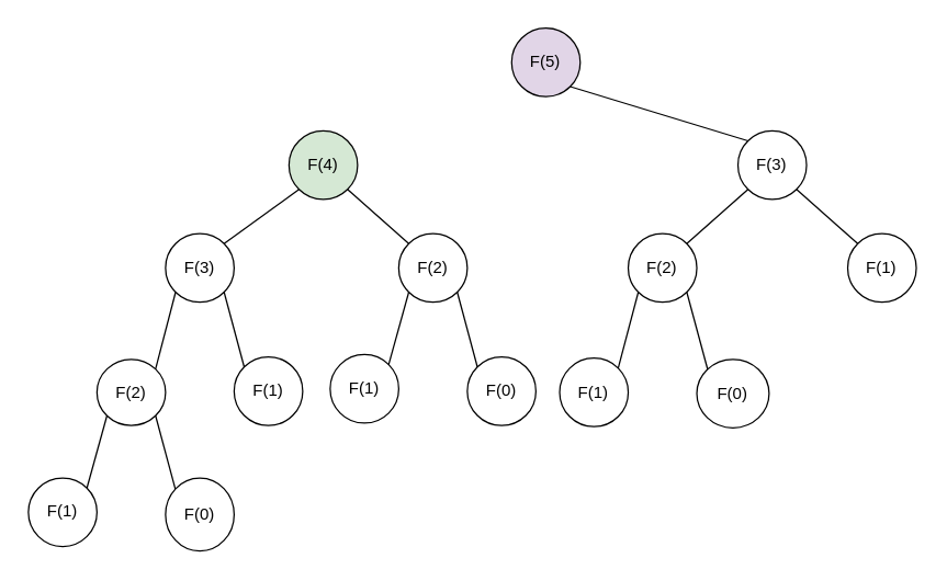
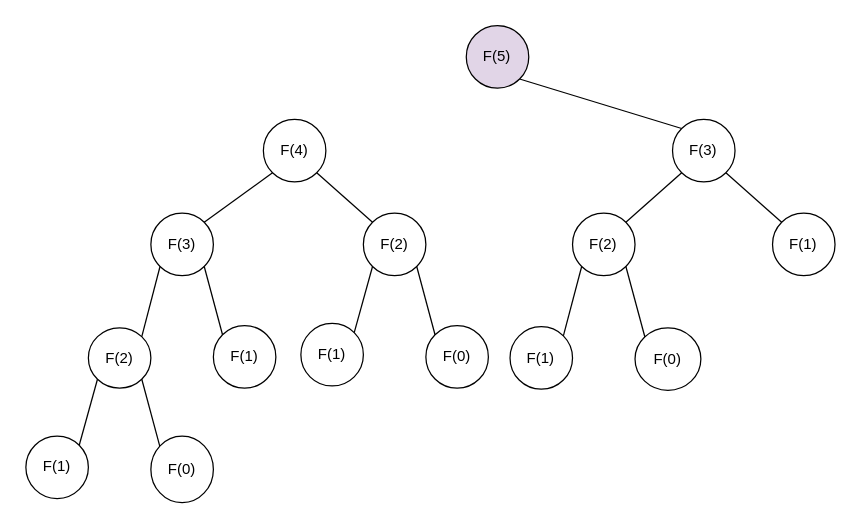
  <mxCell id="0" />
  <mxCell id="1" parent="0" />
  <mxCell id="2" style="rounded=0;orthogonalLoop=1;jettySize=auto;html=1;exitX=1;exitY=1;exitDx=0;exitDy=0;entryX=0;entryY=0;entryDx=0;entryDy=0;endArrow=none;endFill=0;" parent="1" source="3" target="10" edge="1"><mxGeometry relative="1" as="geometry"><mxPoint x="348.533" y="61.213" as="sourcePoint" /><mxPoint x="489.036" y="131.716" as="targetPoint" /></mxGeometry></mxCell>
  <mxCell id="3" value="F(5)" style="ellipse;whiteSpace=wrap;html=1;fillColor=#e1d5e7;" parent="1" vertex="1"><mxGeometry x="372.32" y="20" width="50" height="50" as="geometry" /></mxCell>
  <mxCell id="4" style="rounded=0;orthogonalLoop=1;jettySize=auto;html=1;exitX=1;exitY=1;exitDx=0;exitDy=0;entryX=0;entryY=0;entryDx=0;entryDy=0;endArrow=none;endFill=0;" parent="1" source="5" target="8" edge="1"><mxGeometry relative="1" as="geometry" /></mxCell>
- <mxCell id="5" value="F(4)" style="ellipse;whiteSpace=wrap;html=1;fillColor=#d5e8d4;" parent="1" vertex="1"><mxGeometry x="210" y="95" width="50" height="50" as="geometry" /></mxCell>
+ <mxCell id="5" value="F(4)" style="ellipse;whiteSpace=wrap;html=1;" parent="1" vertex="1"><mxGeometry x="210" y="95" width="50" height="50" as="geometry" /></mxCell>
  <mxCell id="6" value="F(3)" style="ellipse;whiteSpace=wrap;html=1;" parent="1" vertex="1"><mxGeometry x="120" y="170" width="50" height="50" as="geometry" /></mxCell>
  <mxCell id="7" value="" style="endArrow=none;html=1;rounded=0;entryX=0;entryY=1;entryDx=0;entryDy=0;exitX=1;exitY=0;exitDx=0;exitDy=0;" parent="1" source="6" target="5" edge="1"><mxGeometry width="50" height="50" relative="1" as="geometry"><mxPoint x="90" y="260" as="sourcePoint" /><mxPoint x="250" y="330" as="targetPoint" /></mxGeometry></mxCell>
  <mxCell id="8" value="F(2)" style="ellipse;whiteSpace=wrap;html=1;" parent="1" vertex="1"><mxGeometry x="290" y="170" width="50" height="50" as="geometry" /></mxCell>
  <mxCell id="9" style="rounded=0;orthogonalLoop=1;jettySize=auto;html=1;exitX=1;exitY=1;exitDx=0;exitDy=0;entryX=0;entryY=1;entryDx=0;entryDy=0;endArrow=none;endFill=0;" parent="1" source="10" target="13" edge="1"><mxGeometry relative="1" as="geometry" /></mxCell>
  <mxCell id="10" value="F(3)" style="ellipse;whiteSpace=wrap;html=1;" parent="1" vertex="1"><mxGeometry x="537.32" y="95" width="50" height="50" as="geometry" /></mxCell>
  <mxCell id="11" value="F(2)" style="ellipse;whiteSpace=wrap;html=1;" parent="1" vertex="1"><mxGeometry x="457.32" y="170" width="50" height="50" as="geometry" /></mxCell>
  <mxCell id="12" value="" style="endArrow=none;html=1;rounded=0;entryX=0;entryY=1;entryDx=0;entryDy=0;exitX=1;exitY=0;exitDx=0;exitDy=0;" parent="1" source="11" target="10" edge="1"><mxGeometry width="50" height="50" relative="1" as="geometry"><mxPoint x="517.32" y="250" as="sourcePoint" /><mxPoint x="677.32" y="320" as="targetPoint" /></mxGeometry></mxCell>
  <mxCell id="13" value="F(1)" style="ellipse;whiteSpace=wrap;html=1;direction=south;" parent="1" vertex="1"><mxGeometry x="617.32" y="170" width="50" height="50" as="geometry" /></mxCell>
  <mxCell id="14" style="rounded=0;orthogonalLoop=1;jettySize=auto;html=1;exitX=1;exitY=1;exitDx=0;exitDy=0;entryX=0;entryY=0;entryDx=0;entryDy=0;endArrow=none;endFill=0;" parent="1" source="6" target="15" edge="1"><mxGeometry relative="1" as="geometry"><mxPoint x="8.284" y="300.004" as="sourcePoint" /></mxGeometry></mxCell>
  <mxCell id="15" value="F(1)" style="ellipse;whiteSpace=wrap;html=1;" parent="1" vertex="1"><mxGeometry x="170" y="260" width="50" height="50" as="geometry" /></mxCell>
  <mxCell id="16" style="edgeStyle=none;rounded=0;orthogonalLoop=1;jettySize=auto;html=1;exitX=0;exitY=1;exitDx=0;exitDy=0;entryX=1;entryY=0;entryDx=0;entryDy=0;endArrow=none;endFill=0;" parent="1" source="17" target="19" edge="1"><mxGeometry relative="1" as="geometry" /></mxCell>
  <mxCell id="17" value="F(2)" style="ellipse;whiteSpace=wrap;html=1;" parent="1" vertex="1"><mxGeometry x="70" y="261.72" width="50" height="48.28" as="geometry" /></mxCell>
  <mxCell id="18" value="" style="endArrow=none;html=1;rounded=0;entryX=0;entryY=1;entryDx=0;entryDy=0;exitX=1;exitY=0;exitDx=0;exitDy=0;" parent="1" source="17" target="6" edge="1"><mxGeometry width="50" height="50" relative="1" as="geometry"><mxPoint x="-191.72" y="363.44" as="sourcePoint" /><mxPoint x="-60.004" y="290.004" as="targetPoint" /></mxGeometry></mxCell>
  <mxCell id="19" value="F(1)" style="ellipse;whiteSpace=wrap;html=1;" parent="1" vertex="1"><mxGeometry x="20" y="348.36" width="50" height="50" as="geometry" /></mxCell>
  <mxCell id="20" value="F(0)" style="ellipse;whiteSpace=wrap;html=1;" parent="1" vertex="1"><mxGeometry x="120" y="348.36" width="50" height="53.28" as="geometry" /></mxCell>
  <mxCell id="21" style="rounded=0;orthogonalLoop=1;jettySize=auto;html=1;exitX=1;exitY=1;exitDx=0;exitDy=0;entryX=0;entryY=0;entryDx=0;entryDy=0;endArrow=none;endFill=0;" parent="1" source="17" target="20" edge="1"><mxGeometry relative="1" as="geometry"><mxPoint x="-8.787" y="291.213" as="sourcePoint" /><mxPoint x="18.736" y="348.585" as="targetPoint" /></mxGeometry></mxCell>
  <mxCell id="22" value="F(1)" style="ellipse;whiteSpace=wrap;html=1;" parent="1" vertex="1"><mxGeometry x="240" y="258.28" width="50" height="50" as="geometry" /></mxCell>
  <mxCell id="23" value="F(0)" style="ellipse;whiteSpace=wrap;html=1;" parent="1" vertex="1"><mxGeometry x="340" y="260" width="50" height="50" as="geometry" /></mxCell>
  <mxCell id="24" style="rounded=0;orthogonalLoop=1;jettySize=auto;html=1;exitX=0;exitY=1;exitDx=0;exitDy=0;entryX=1;entryY=0;entryDx=0;entryDy=0;endArrow=none;endFill=0;" parent="1" source="8" target="22" edge="1"><mxGeometry relative="1" as="geometry"><mxPoint x="202.678" y="222.678" as="sourcePoint" /><mxPoint x="227.322" y="277.322" as="targetPoint" /></mxGeometry></mxCell>
  <mxCell id="25" style="rounded=0;orthogonalLoop=1;jettySize=auto;html=1;exitX=1;exitY=1;exitDx=0;exitDy=0;endArrow=none;endFill=0;entryX=0;entryY=0;entryDx=0;entryDy=0;" parent="1" source="8" target="23" edge="1"><mxGeometry relative="1" as="geometry"><mxPoint x="307.322" y="222.678" as="sourcePoint" /><mxPoint x="357.32" y="280" as="targetPoint" /></mxGeometry></mxCell>
  <mxCell id="26" value="F(1)" style="ellipse;whiteSpace=wrap;html=1;" parent="1" vertex="1"><mxGeometry x="407.32" y="260.86" width="50" height="50" as="geometry" /></mxCell>
  <mxCell id="27" value="F(0)" style="ellipse;whiteSpace=wrap;html=1;" parent="1" vertex="1"><mxGeometry x="507.32" y="261.72" width="52.68" height="50" as="geometry" /></mxCell>
  <mxCell id="28" style="rounded=0;orthogonalLoop=1;jettySize=auto;html=1;exitX=0;exitY=1;exitDx=0;exitDy=0;endArrow=none;endFill=0;entryX=1;entryY=0;entryDx=0;entryDy=0;" parent="1" source="11" target="26" edge="1"><mxGeometry relative="1" as="geometry"><mxPoint x="342.678" y="222.678" as="sourcePoint" /><mxPoint x="457.32" y="250" as="targetPoint" /></mxGeometry></mxCell>
  <mxCell id="29" style="rounded=0;orthogonalLoop=1;jettySize=auto;html=1;exitX=1;exitY=1;exitDx=0;exitDy=0;endArrow=none;endFill=0;entryX=0;entryY=0;entryDx=0;entryDy=0;" parent="1" source="11" target="27" edge="1"><mxGeometry relative="1" as="geometry"><mxPoint x="474.642" y="222.678" as="sourcePoint" /><mxPoint x="459.998" y="278.182" as="targetPoint" /></mxGeometry></mxCell>
